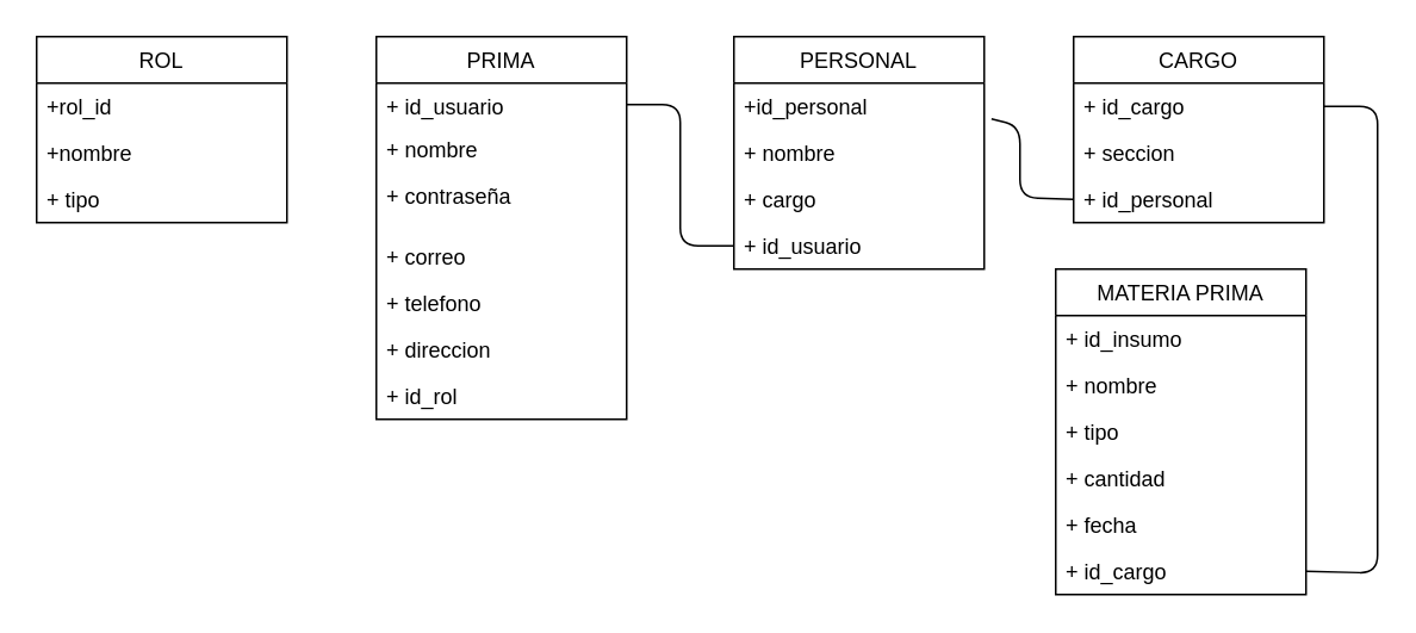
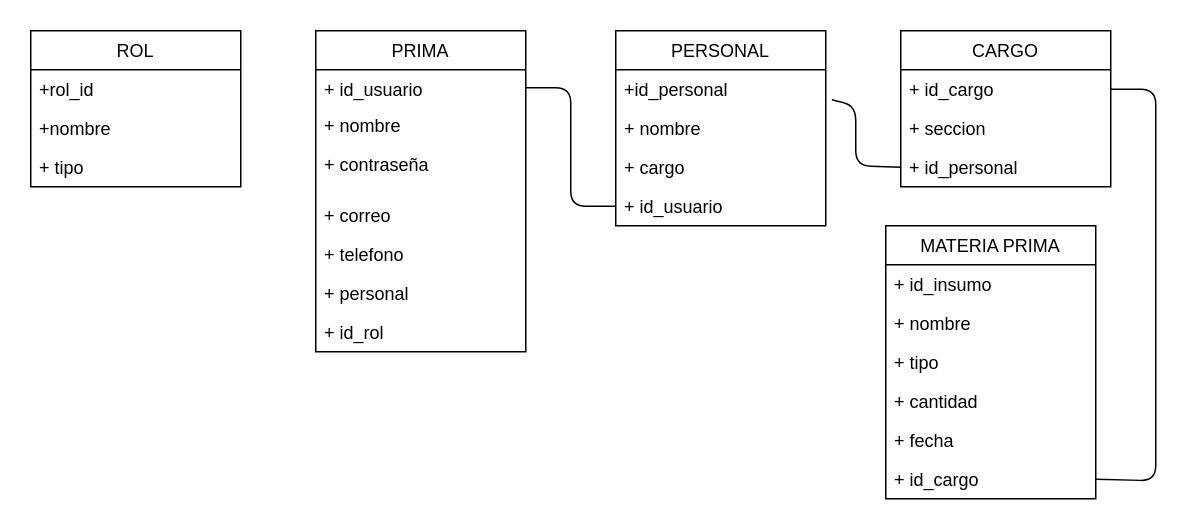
  <mxCell id="0" />
  <mxCell id="1" parent="0" />
  <mxCell id="2" value="ROL" style="swimlane;fontStyle=0;childLayout=stackLayout;horizontal=1;startSize=26;fillColor=none;horizontalStack=0;resizeParent=1;resizeParentMax=0;resizeLast=0;collapsible=1;marginBottom=0;" vertex="1" parent="1"><mxGeometry x="20" y="20" width="140" height="104" as="geometry" /></mxCell>
  <mxCell id="3" value="+rol_id" style="text;strokeColor=none;fillColor=none;align=left;verticalAlign=top;spacingLeft=4;spacingRight=4;overflow=hidden;rotatable=0;points=[[0,0.5],[1,0.5]];portConstraint=eastwest;" vertex="1" parent="2"><mxGeometry y="26" width="140" height="26" as="geometry" /></mxCell>
  <mxCell id="4" value="+nombre" style="text;strokeColor=none;fillColor=none;align=left;verticalAlign=top;spacingLeft=4;spacingRight=4;overflow=hidden;rotatable=0;points=[[0,0.5],[1,0.5]];portConstraint=eastwest;" vertex="1" parent="2"><mxGeometry y="52" width="140" height="26" as="geometry" /></mxCell>
  <mxCell id="5" value="+ tipo&#10;" style="text;strokeColor=none;fillColor=none;align=left;verticalAlign=top;spacingLeft=4;spacingRight=4;overflow=hidden;rotatable=0;points=[[0,0.5],[1,0.5]];portConstraint=eastwest;" vertex="1" parent="2"><mxGeometry y="78" width="140" height="26" as="geometry" /></mxCell>
  <mxCell id="6" value="PRIMA" style="swimlane;fontStyle=0;childLayout=stackLayout;horizontal=1;startSize=26;fillColor=none;horizontalStack=0;resizeParent=1;resizeParentMax=0;resizeLast=0;collapsible=1;marginBottom=0;" vertex="1" parent="1"><mxGeometry x="210" y="20" width="140" height="214" as="geometry" /></mxCell>
  <mxCell id="7" value="+ id_usuario" style="text;strokeColor=none;fillColor=none;align=left;verticalAlign=top;spacingLeft=4;spacingRight=4;overflow=hidden;rotatable=0;points=[[0,0.5],[1,0.5]];portConstraint=eastwest;" vertex="1" parent="6"><mxGeometry y="26" width="140" height="24" as="geometry" /></mxCell>
  <mxCell id="8" value="+ nombre" style="text;strokeColor=none;fillColor=none;align=left;verticalAlign=top;spacingLeft=4;spacingRight=4;overflow=hidden;rotatable=0;points=[[0,0.5],[1,0.5]];portConstraint=eastwest;" vertex="1" parent="6"><mxGeometry y="50" width="140" height="26" as="geometry" /></mxCell>
  <mxCell id="9" value="+ contraseña" style="text;strokeColor=none;fillColor=none;align=left;verticalAlign=top;spacingLeft=4;spacingRight=4;overflow=hidden;rotatable=0;points=[[0,0.5],[1,0.5]];portConstraint=eastwest;" vertex="1" parent="6"><mxGeometry y="76" width="140" height="34" as="geometry" /></mxCell>
  <mxCell id="10" value="+ correo&#10;" style="text;strokeColor=none;fillColor=none;align=left;verticalAlign=top;spacingLeft=4;spacingRight=4;overflow=hidden;rotatable=0;points=[[0,0.5],[1,0.5]];portConstraint=eastwest;" vertex="1" parent="6"><mxGeometry y="110" width="140" height="26" as="geometry" /></mxCell>
  <mxCell id="11" value="+ telefono" style="text;strokeColor=none;fillColor=none;align=left;verticalAlign=top;spacingLeft=4;spacingRight=4;overflow=hidden;rotatable=0;points=[[0,0.5],[1,0.5]];portConstraint=eastwest;" vertex="1" parent="6"><mxGeometry y="136" width="140" height="26" as="geometry" /></mxCell>
- <mxCell id="12" value="+ direccion" style="text;strokeColor=none;fillColor=none;align=left;verticalAlign=top;spacingLeft=4;spacingRight=4;overflow=hidden;rotatable=0;points=[[0,0.5],[1,0.5]];portConstraint=eastwest;" vertex="1" parent="6"><mxGeometry y="162" width="140" height="26" as="geometry" /></mxCell>
+ <mxCell id="12" value="+ personal" style="text;strokeColor=none;fillColor=none;align=left;verticalAlign=top;spacingLeft=4;spacingRight=4;overflow=hidden;rotatable=0;points=[[0,0.5],[1,0.5]];portConstraint=eastwest;" vertex="1" parent="6"><mxGeometry y="162" width="140" height="26" as="geometry" /></mxCell>
  <mxCell id="13" value="+ id_rol" style="text;strokeColor=none;fillColor=none;align=left;verticalAlign=top;spacingLeft=4;spacingRight=4;overflow=hidden;rotatable=0;points=[[0,0.5],[1,0.5]];portConstraint=eastwest;" vertex="1" parent="6"><mxGeometry y="188" width="140" height="26" as="geometry" /></mxCell>
  <mxCell id="14" value="MATERIA PRIMA" style="swimlane;fontStyle=0;childLayout=stackLayout;horizontal=1;startSize=26;fillColor=none;horizontalStack=0;resizeParent=1;resizeParentMax=0;resizeLast=0;collapsible=1;marginBottom=0;" vertex="1" parent="1"><mxGeometry x="590" y="150" width="140" height="182" as="geometry" /></mxCell>
  <mxCell id="15" value="+ id_insumo" style="text;strokeColor=none;fillColor=none;align=left;verticalAlign=top;spacingLeft=4;spacingRight=4;overflow=hidden;rotatable=0;points=[[0,0.5],[1,0.5]];portConstraint=eastwest;" vertex="1" parent="14"><mxGeometry y="26" width="140" height="26" as="geometry" /></mxCell>
  <mxCell id="16" value="+ nombre&#10;" style="text;strokeColor=none;fillColor=none;align=left;verticalAlign=top;spacingLeft=4;spacingRight=4;overflow=hidden;rotatable=0;points=[[0,0.5],[1,0.5]];portConstraint=eastwest;" vertex="1" parent="14"><mxGeometry y="52" width="140" height="26" as="geometry" /></mxCell>
  <mxCell id="17" value="+ tipo " style="text;strokeColor=none;fillColor=none;align=left;verticalAlign=top;spacingLeft=4;spacingRight=4;overflow=hidden;rotatable=0;points=[[0,0.5],[1,0.5]];portConstraint=eastwest;" vertex="1" parent="14"><mxGeometry y="78" width="140" height="26" as="geometry" /></mxCell>
  <mxCell id="18" value="+ cantidad" style="text;strokeColor=none;fillColor=none;align=left;verticalAlign=top;spacingLeft=4;spacingRight=4;overflow=hidden;rotatable=0;points=[[0,0.5],[1,0.5]];portConstraint=eastwest;" vertex="1" parent="14"><mxGeometry y="104" width="140" height="26" as="geometry" /></mxCell>
  <mxCell id="19" value="+ fecha" style="text;strokeColor=none;fillColor=none;align=left;verticalAlign=top;spacingLeft=4;spacingRight=4;overflow=hidden;rotatable=0;points=[[0,0.5],[1,0.5]];portConstraint=eastwest;" vertex="1" parent="14"><mxGeometry y="130" width="140" height="26" as="geometry" /></mxCell>
  <mxCell id="20" value="+ id_cargo" style="text;strokeColor=none;fillColor=none;align=left;verticalAlign=top;spacingLeft=4;spacingRight=4;overflow=hidden;rotatable=0;points=[[0,0.5],[1,0.5]];portConstraint=eastwest;" vertex="1" parent="14"><mxGeometry y="156" width="140" height="26" as="geometry" /></mxCell>
  <mxCell id="21" value="" style="endArrow=none;endFill=0;endSize=12;html=1;entryX=1;entryY=0.5;entryDx=0;entryDy=0;exitX=0;exitY=0.5;exitDx=0;exitDy=0;" edge="1" parent="1" source="26" target="7"><mxGeometry width="160" relative="1" as="geometry"><mxPoint x="290" y="220" as="sourcePoint" /><mxPoint x="450" y="220" as="targetPoint" /><Array as="points"><mxPoint x="380" y="137" /><mxPoint x="380" y="58" /></Array></mxGeometry></mxCell>
  <mxCell id="22" value="PERSONAL" style="swimlane;fontStyle=0;childLayout=stackLayout;horizontal=1;startSize=26;fillColor=none;horizontalStack=0;resizeParent=1;resizeParentMax=0;resizeLast=0;collapsible=1;marginBottom=0;" vertex="1" parent="1"><mxGeometry x="410" y="20" width="140" height="130" as="geometry" /></mxCell>
  <mxCell id="23" value="+id_personal" style="text;strokeColor=none;fillColor=none;align=left;verticalAlign=top;spacingLeft=4;spacingRight=4;overflow=hidden;rotatable=0;points=[[0,0.5],[1,0.5]];portConstraint=eastwest;" vertex="1" parent="22"><mxGeometry y="26" width="140" height="26" as="geometry" /></mxCell>
  <mxCell id="24" value="+ nombre&#10;" style="text;strokeColor=none;fillColor=none;align=left;verticalAlign=top;spacingLeft=4;spacingRight=4;overflow=hidden;rotatable=0;points=[[0,0.5],[1,0.5]];portConstraint=eastwest;" vertex="1" parent="22"><mxGeometry y="52" width="140" height="26" as="geometry" /></mxCell>
  <mxCell id="25" value="+ cargo" style="text;strokeColor=none;fillColor=none;align=left;verticalAlign=top;spacingLeft=4;spacingRight=4;overflow=hidden;rotatable=0;points=[[0,0.5],[1,0.5]];portConstraint=eastwest;" vertex="1" parent="22"><mxGeometry y="78" width="140" height="26" as="geometry" /></mxCell>
  <mxCell id="26" value="+ id_usuario&#10;" style="text;strokeColor=none;fillColor=none;align=left;verticalAlign=top;spacingLeft=4;spacingRight=4;overflow=hidden;rotatable=0;points=[[0,0.5],[1,0.5]];portConstraint=eastwest;" vertex="1" parent="22"><mxGeometry y="104" width="140" height="26" as="geometry" /></mxCell>
  <mxCell id="27" value="CARGO" style="swimlane;fontStyle=0;childLayout=stackLayout;horizontal=1;startSize=26;fillColor=none;horizontalStack=0;resizeParent=1;resizeParentMax=0;resizeLast=0;collapsible=1;marginBottom=0;" vertex="1" parent="1"><mxGeometry x="600" y="20" width="140" height="104" as="geometry" /></mxCell>
  <mxCell id="28" value="+ id_cargo" style="text;strokeColor=none;fillColor=none;align=left;verticalAlign=top;spacingLeft=4;spacingRight=4;overflow=hidden;rotatable=0;points=[[0,0.5],[1,0.5]];portConstraint=eastwest;" vertex="1" parent="27"><mxGeometry y="26" width="140" height="26" as="geometry" /></mxCell>
  <mxCell id="29" value="+ seccion" style="text;strokeColor=none;fillColor=none;align=left;verticalAlign=top;spacingLeft=4;spacingRight=4;overflow=hidden;rotatable=0;points=[[0,0.5],[1,0.5]];portConstraint=eastwest;" vertex="1" parent="27"><mxGeometry y="52" width="140" height="26" as="geometry" /></mxCell>
  <mxCell id="30" value="+ id_personal" style="text;strokeColor=none;fillColor=none;align=left;verticalAlign=top;spacingLeft=4;spacingRight=4;overflow=hidden;rotatable=0;points=[[0,0.5],[1,0.5]];portConstraint=eastwest;" vertex="1" parent="27"><mxGeometry y="78" width="140" height="26" as="geometry" /></mxCell>
  <mxCell id="31" value="" style="endArrow=none;endFill=0;endSize=12;html=1;entryX=1.029;entryY=0.769;entryDx=0;entryDy=0;exitX=0;exitY=0.5;exitDx=0;exitDy=0;entryPerimeter=0;" edge="1" parent="1" source="30" target="23"><mxGeometry width="160" relative="1" as="geometry"><mxPoint x="590" y="110" as="sourcePoint" /><mxPoint x="570" y="100" as="targetPoint" /><Array as="points"><mxPoint x="570" y="110" /><mxPoint x="570" y="70" /></Array></mxGeometry></mxCell>
  <mxCell id="32" value="" style="endArrow=none;endFill=0;endSize=12;html=1;entryX=1;entryY=0.5;entryDx=0;entryDy=0;exitX=1;exitY=0.5;exitDx=0;exitDy=0;" edge="1" parent="1" source="20" target="28"><mxGeometry width="160" relative="1" as="geometry"><mxPoint x="620" y="150" as="sourcePoint" /><mxPoint x="780" y="150" as="targetPoint" /><Array as="points"><mxPoint x="770" y="320" /><mxPoint x="770" y="59" /></Array></mxGeometry></mxCell>
